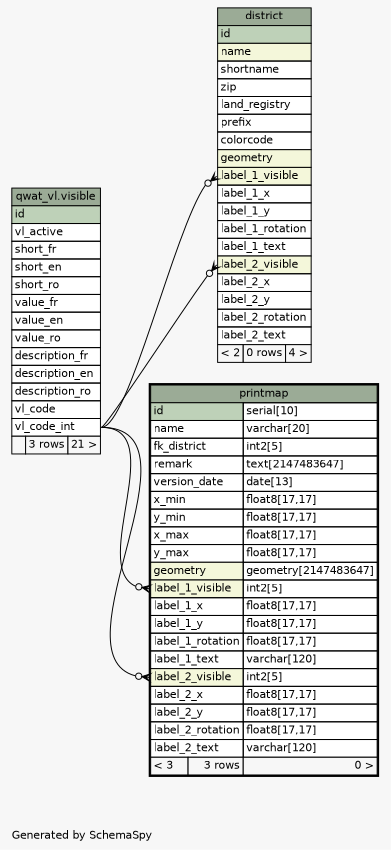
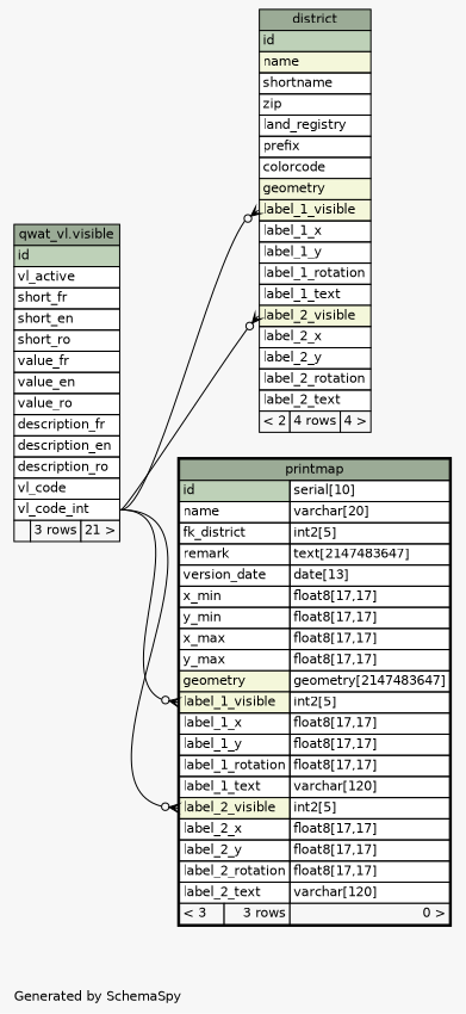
  digraph {
    bgcolor="#f7f7f7"
    fontname=Helvetica
    fontsize=11
    label="\nGenerated by SchemaSpy"
    labeljust=l
    nodesep=0.18
    rankdir=RL
    ranksep=0.46
    node [fontname=Helvetica fontsize=11 shape=plaintext]
    edge [arrowhead=none arrowsize=0.8 arrowtail=crowodot dir=back headport="vl_code_int:e" tailport="label_1_visible:w"]
-   n1 [label=<     <TABLE BORDER="0" CELLBORDER="1" CELLSPACING="0" BGCOLOR="#ffffff">       <TR><TD COLSPAN="3" BGCOLOR="#9bab96" ALIGN="CENTER">district</TD></TR>       <TR><TD PORT="id" COLSPAN="3" BGCOLOR="#bed1b8" ALIGN="LEFT">id</TD></TR>       <TR><TD PORT="name" COLSPAN="3" BGCOLOR="#f4f7da" ALIGN="LEFT">name</TD></TR>       <TR><TD PORT="shortname" COLSPAN="3" ALIGN="LEFT">shortname</TD></TR>       <TR><TD PORT="zip" COLSPAN="3" ALIGN="LEFT">zip</TD></TR>       <TR><TD PORT="land_registry" COLSPAN="3" ALIGN="LEFT">land_registry</TD></TR>       <TR><TD PORT="prefix" COLSPAN="3" ALIGN="LEFT">prefix</TD></TR>       <TR><TD PORT="colorcode" COLSPAN="3" ALIGN="LEFT">colorcode</TD></TR>       <TR><TD PORT="geometry" COLSPAN="3" BGCOLOR="#f4f7da" ALIGN="LEFT">geometry</TD></TR>       <TR><TD PORT="label_1_visible" COLSPAN="3" BGCOLOR="#f4f7da" ALIGN="LEFT">label_1_visible</TD></TR>       <TR><TD PORT="label_1_x" COLSPAN="3" ALIGN="LEFT">label_1_x</TD></TR>       <TR><TD PORT="label_1_y" COLSPAN="3" ALIGN="LEFT">label_1_y</TD></TR>       <TR><TD PORT="label_1_rotation" COLSPAN="3" ALIGN="LEFT">label_1_rotation</TD></TR>       <TR><TD PORT="label_1_text" COLSPAN="3" ALIGN="LEFT">label_1_text</TD></TR>       <TR><TD PORT="label_2_visible" COLSPAN="3" BGCOLOR="#f4f7da" ALIGN="LEFT">label_2_visible</TD></TR>       <TR><TD PORT="label_2_x" COLSPAN="3" ALIGN="LEFT">label_2_x</TD></TR>       <TR><TD PORT="label_2_y" COLSPAN="3" ALIGN="LEFT">label_2_y</TD></TR>       <TR><TD PORT="label_2_rotation" COLSPAN="3" ALIGN="LEFT">label_2_rotation</TD></TR>       <TR><TD PORT="label_2_text" COLSPAN="3" ALIGN="LEFT">label_2_text</TD></TR>       <TR><TD ALIGN="LEFT" BGCOLOR="#f7f7f7">&lt; 2</TD><TD ALIGN="RIGHT" BGCOLOR="#f7f7f7">0 rows</TD><TD ALIGN="RIGHT" BGCOLOR="#f7f7f7">4 &gt;</TD></TR>     </TABLE>>]
+   n1 [label=<     <TABLE BORDER="0" CELLBORDER="1" CELLSPACING="0" BGCOLOR="#ffffff">       <TR><TD COLSPAN="3" BGCOLOR="#9bab96" ALIGN="CENTER">district</TD></TR>       <TR><TD PORT="id" COLSPAN="3" BGCOLOR="#bed1b8" ALIGN="LEFT">id</TD></TR>       <TR><TD PORT="name" COLSPAN="3" BGCOLOR="#f4f7da" ALIGN="LEFT">name</TD></TR>       <TR><TD PORT="shortname" COLSPAN="3" ALIGN="LEFT">shortname</TD></TR>       <TR><TD PORT="zip" COLSPAN="3" ALIGN="LEFT">zip</TD></TR>       <TR><TD PORT="land_registry" COLSPAN="3" ALIGN="LEFT">land_registry</TD></TR>       <TR><TD PORT="prefix" COLSPAN="3" ALIGN="LEFT">prefix</TD></TR>       <TR><TD PORT="colorcode" COLSPAN="3" ALIGN="LEFT">colorcode</TD></TR>       <TR><TD PORT="geometry" COLSPAN="3" BGCOLOR="#f4f7da" ALIGN="LEFT">geometry</TD></TR>       <TR><TD PORT="label_1_visible" COLSPAN="3" BGCOLOR="#f4f7da" ALIGN="LEFT">label_1_visible</TD></TR>       <TR><TD PORT="label_1_x" COLSPAN="3" ALIGN="LEFT">label_1_x</TD></TR>       <TR><TD PORT="label_1_y" COLSPAN="3" ALIGN="LEFT">label_1_y</TD></TR>       <TR><TD PORT="label_1_rotation" COLSPAN="3" ALIGN="LEFT">label_1_rotation</TD></TR>       <TR><TD PORT="label_1_text" COLSPAN="3" ALIGN="LEFT">label_1_text</TD></TR>       <TR><TD PORT="label_2_visible" COLSPAN="3" BGCOLOR="#f4f7da" ALIGN="LEFT">label_2_visible</TD></TR>       <TR><TD PORT="label_2_x" COLSPAN="3" ALIGN="LEFT">label_2_x</TD></TR>       <TR><TD PORT="label_2_y" COLSPAN="3" ALIGN="LEFT">label_2_y</TD></TR>       <TR><TD PORT="label_2_rotation" COLSPAN="3" ALIGN="LEFT">label_2_rotation</TD></TR>       <TR><TD PORT="label_2_text" COLSPAN="3" ALIGN="LEFT">label_2_text</TD></TR>       <TR><TD ALIGN="LEFT" BGCOLOR="#f7f7f7">&lt; 2</TD><TD ALIGN="RIGHT" BGCOLOR="#f7f7f7">4 rows</TD><TD ALIGN="RIGHT" BGCOLOR="#f7f7f7">4 &gt;</TD></TR>     </TABLE>>]
    n2 [label=<     <TABLE BORDER="0" CELLBORDER="1" CELLSPACING="0" BGCOLOR="#ffffff">       <TR><TD COLSPAN="3" BGCOLOR="#9bab96" ALIGN="CENTER">qwat_vl.visible</TD></TR>       <TR><TD PORT="id" COLSPAN="3" BGCOLOR="#bed1b8" ALIGN="LEFT">id</TD></TR>       <TR><TD PORT="vl_active" COLSPAN="3" ALIGN="LEFT">vl_active</TD></TR>       <TR><TD PORT="short_fr" COLSPAN="3" ALIGN="LEFT">short_fr</TD></TR>       <TR><TD PORT="short_en" COLSPAN="3" ALIGN="LEFT">short_en</TD></TR>       <TR><TD PORT="short_ro" COLSPAN="3" ALIGN="LEFT">short_ro</TD></TR>       <TR><TD PORT="value_fr" COLSPAN="3" ALIGN="LEFT">value_fr</TD></TR>       <TR><TD PORT="value_en" COLSPAN="3" ALIGN="LEFT">value_en</TD></TR>       <TR><TD PORT="value_ro" COLSPAN="3" ALIGN="LEFT">value_ro</TD></TR>       <TR><TD PORT="description_fr" COLSPAN="3" ALIGN="LEFT">description_fr</TD></TR>       <TR><TD PORT="description_en" COLSPAN="3" ALIGN="LEFT">description_en</TD></TR>       <TR><TD PORT="description_ro" COLSPAN="3" ALIGN="LEFT">description_ro</TD></TR>       <TR><TD PORT="vl_code" COLSPAN="3" ALIGN="LEFT">vl_code</TD></TR>       <TR><TD PORT="vl_code_int" COLSPAN="3" ALIGN="LEFT">vl_code_int</TD></TR>       <TR><TD ALIGN="LEFT" BGCOLOR="#f7f7f7">  </TD><TD ALIGN="RIGHT" BGCOLOR="#f7f7f7">3 rows</TD><TD ALIGN="RIGHT" BGCOLOR="#f7f7f7">21 &gt;</TD></TR>     </TABLE>>]
    n3 [label=<     <TABLE BORDER="2" CELLBORDER="1" CELLSPACING="0" BGCOLOR="#ffffff">       <TR><TD COLSPAN="3" BGCOLOR="#9bab96" ALIGN="CENTER">printmap</TD></TR>       <TR><TD PORT="id" COLSPAN="2" BGCOLOR="#bed1b8" ALIGN="LEFT">id</TD><TD PORT="id.type" ALIGN="LEFT">serial[10]</TD></TR>       <TR><TD PORT="name" COLSPAN="2" ALIGN="LEFT">name</TD><TD PORT="name.type" ALIGN="LEFT">varchar[20]</TD></TR>       <TR><TD PORT="fk_district" COLSPAN="2" ALIGN="LEFT">fk_district</TD><TD PORT="fk_district.type" ALIGN="LEFT">int2[5]</TD></TR>       <TR><TD PORT="remark" COLSPAN="2" ALIGN="LEFT">remark</TD><TD PORT="remark.type" ALIGN="LEFT">text[2147483647]</TD></TR>       <TR><TD PORT="version_date" COLSPAN="2" ALIGN="LEFT">version_date</TD><TD PORT="version_date.type" ALIGN="LEFT">date[13]</TD></TR>       <TR><TD PORT="x_min" COLSPAN="2" ALIGN="LEFT">x_min</TD><TD PORT="x_min.type" ALIGN="LEFT">float8[17,17]</TD></TR>       <TR><TD PORT="y_min" COLSPAN="2" ALIGN="LEFT">y_min</TD><TD PORT="y_min.type" ALIGN="LEFT">float8[17,17]</TD></TR>       <TR><TD PORT="x_max" COLSPAN="2" ALIGN="LEFT">x_max</TD><TD PORT="x_max.type" ALIGN="LEFT">float8[17,17]</TD></TR>       <TR><TD PORT="y_max" COLSPAN="2" ALIGN="LEFT">y_max</TD><TD PORT="y_max.type" ALIGN="LEFT">float8[17,17]</TD></TR>       <TR><TD PORT="geometry" COLSPAN="2" BGCOLOR="#f4f7da" ALIGN="LEFT">geometry</TD><TD PORT="geometry.type" ALIGN="LEFT">geometry[2147483647]</TD></TR>       <TR><TD PORT="label_1_visible" COLSPAN="2" BGCOLOR="#f4f7da" ALIGN="LEFT">label_1_visible</TD><TD PORT="label_1_visible.type" ALIGN="LEFT">int2[5]</TD></TR>       <TR><TD PORT="label_1_x" COLSPAN="2" ALIGN="LEFT">label_1_x</TD><TD PORT="label_1_x.type" ALIGN="LEFT">float8[17,17]</TD></TR>       <TR><TD PORT="label_1_y" COLSPAN="2" ALIGN="LEFT">label_1_y</TD><TD PORT="label_1_y.type" ALIGN="LEFT">float8[17,17]</TD></TR>       <TR><TD PORT="label_1_rotation" COLSPAN="2" ALIGN="LEFT">label_1_rotation</TD><TD PORT="label_1_rotation.type" ALIGN="LEFT">float8[17,17]</TD></TR>       <TR><TD PORT="label_1_text" COLSPAN="2" ALIGN="LEFT">label_1_text</TD><TD PORT="label_1_text.type" ALIGN="LEFT">varchar[120]</TD></TR>       <TR><TD PORT="label_2_visible" COLSPAN="2" BGCOLOR="#f4f7da" ALIGN="LEFT">label_2_visible</TD><TD PORT="label_2_visible.type" ALIGN="LEFT">int2[5]</TD></TR>       <TR><TD PORT="label_2_x" COLSPAN="2" ALIGN="LEFT">label_2_x</TD><TD PORT="label_2_x.type" ALIGN="LEFT">float8[17,17]</TD></TR>       <TR><TD PORT="label_2_y" COLSPAN="2" ALIGN="LEFT">label_2_y</TD><TD PORT="label_2_y.type" ALIGN="LEFT">float8[17,17]</TD></TR>       <TR><TD PORT="label_2_rotation" COLSPAN="2" ALIGN="LEFT">label_2_rotation</TD><TD PORT="label_2_rotation.type" ALIGN="LEFT">float8[17,17]</TD></TR>       <TR><TD PORT="label_2_text" COLSPAN="2" ALIGN="LEFT">label_2_text</TD><TD PORT="label_2_text.type" ALIGN="LEFT">varchar[120]</TD></TR>       <TR><TD ALIGN="LEFT" BGCOLOR="#f7f7f7">&lt; 3</TD><TD ALIGN="RIGHT" BGCOLOR="#f7f7f7">3 rows</TD><TD ALIGN="RIGHT" BGCOLOR="#f7f7f7">0 &gt;</TD></TR>     </TABLE>>]
    n1 -> n2
    n1 -> n2 [tailport="label_2_visible:w"]
    n3 -> n2
    n3 -> n2 [tailport="label_2_visible:w"]
  }
